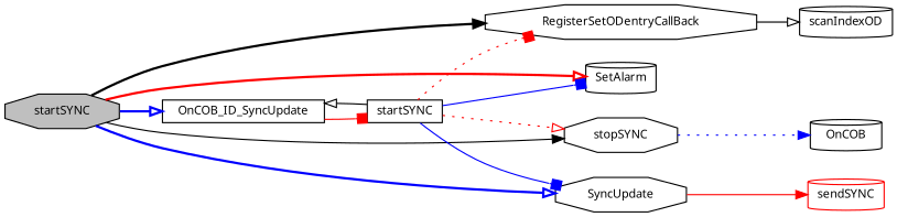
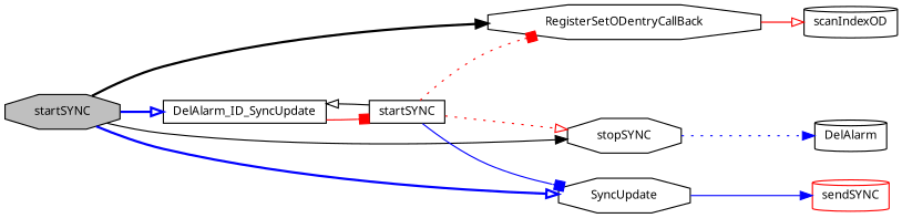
  digraph {
    rankdir=LR
    node [color=black fillcolor=white fontname="FreeSans.ttf" fontsize=10 shape=octagon style=filled]
    edge [arrowhead=onormal color=blue fontname="FreeSans.ttf" fontsize=10 labelfontname="FreeSans.ttf" labelfontsize=10 style=solid]
    n1 [fillcolor=grey75 fontcolor=black height=0.2 label=startSYNC width=0.4]
-   n2 [height=0.2 label=OnCOB_ID_SyncUpdate shape=box width=0.4]
+   n2 [height=0.2 label=DelAlarm_ID_SyncUpdate shape=box width=0.4]
    n3 [height=0.2 label=RegisterSetODentryCallBack width=0.4]
-   n4 [height=0.2 label=SetAlarm shape=cylinder width=0.4]
    n5 [height=0.2 label=stopSYNC width=0.4]
    n6 [height=0.2 label=SyncUpdate width=0.4]
    n7 [height=0.2 label=startSYNC shape=box width=0.4]
    n8 [height=0.2 label=scanIndexOD shape=cylinder width=0.4]
-   n9 [height=0.2 label=OnCOB shape=cylinder width=0.4]
+   n9 [height=0.2 label=DelAlarm shape=cylinder width=0.4]
    n10 [color=red height=0.2 label=sendSYNC shape=cylinder width=0.4]
    n1 -> n2 [style=bold]
    n1 -> n3 [arrowhead=normal color=black style=bold]
-   n1 -> n4 [color=red style=bold]
    n1 -> n5 [arrowhead=normal color=black]
    n1 -> n6 [style=bold]
    n2 -> n7 [arrowhead=box color=red]
-   n3 -> n8 [color=black]
+   n3 -> n8 [color=red]
    n5 -> n9 [arrowhead=normal style=dotted]
-   n6 -> n10 [arrowhead=normal color=red]
+   n6 -> n10 [arrowhead=normal]
    n7 -> n2 [color=black]
    n7 -> n3 [arrowhead=box color=red style=dotted]
-   n7 -> n4 [arrowhead=box]
    n7 -> n5 [color=red style=dotted]
    n7 -> n6 [arrowhead=box]
  }
